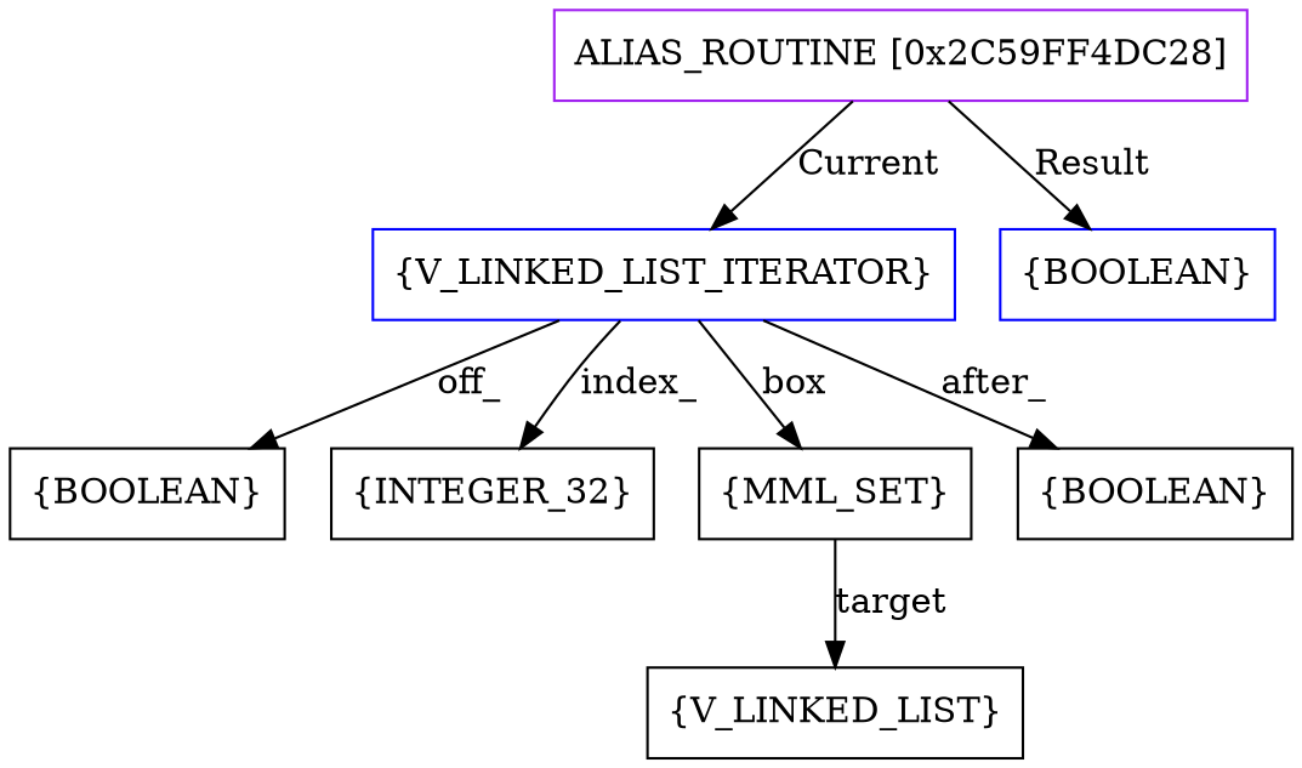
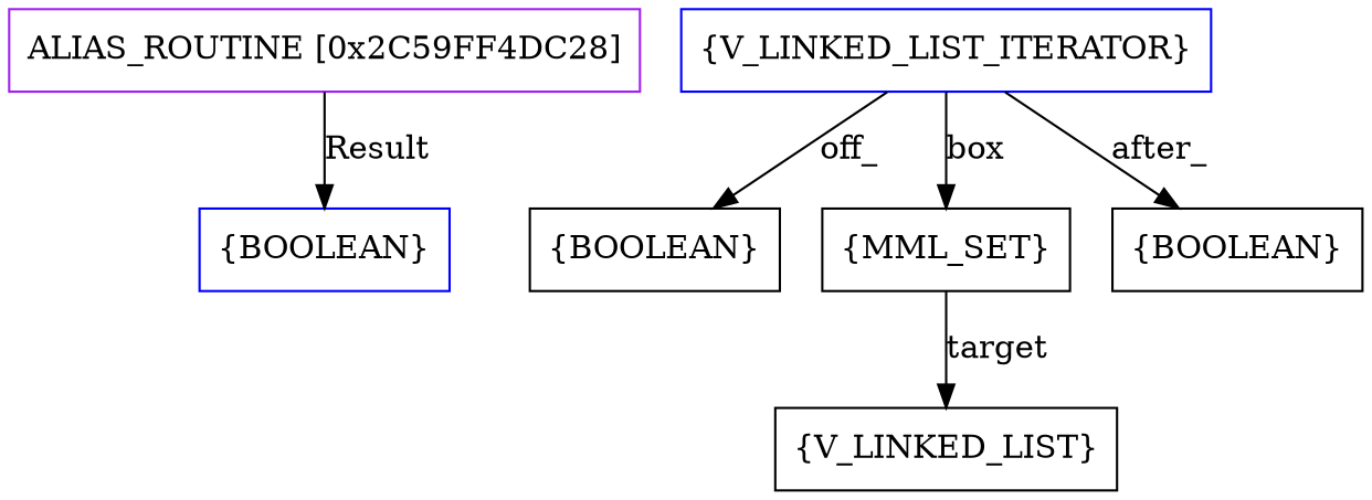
  digraph {
    node [shape=box]
    n1 [color=purple label=<ALIAS_ROUTINE [0x2C59FF4DC28]>]
    n2 [color=blue label=<{V_LINKED_LIST_ITERATOR}>]
    n3 [color=blue label=<{BOOLEAN}>]
    n4 [label=<{BOOLEAN}>]
-   n5 [label=<{INTEGER_32}>]
    n6 [label=<{MML_SET}>]
    n7 [label=<{BOOLEAN}>]
    n8 [label=<{V_LINKED_LIST}>]
-   n1 -> n2 [label=<Current>]
    n1 -> n3 [label=<Result>]
    n2 -> n4 [label=<off_>]
-   n2 -> n5 [label=<index_>]
    n2 -> n6 [label=box]
    n2 -> n7 [label=<after_>]
    n6 -> n8 [label=<target>]
  }
